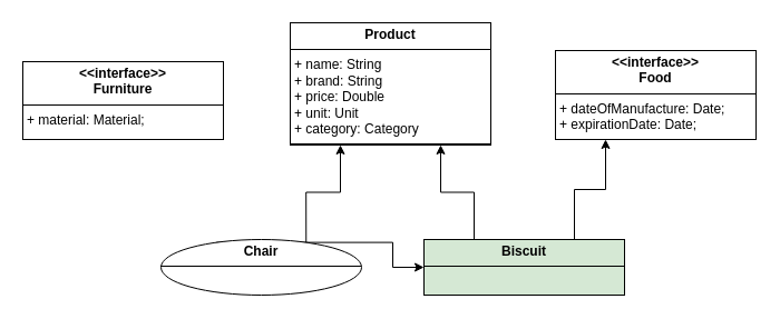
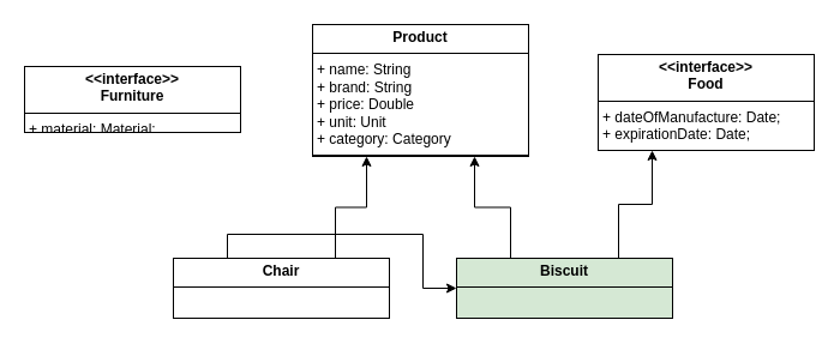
  <mxCell id="0" />
  <mxCell id="1" parent="0" />
  <mxCell id="2" value="&lt;p style=&quot;margin:0px;margin-top:4px;text-align:center;&quot;&gt;&lt;b&gt;Product&lt;/b&gt;&lt;/p&gt;&lt;hr size=&quot;1&quot; style=&quot;border-style:solid;&quot;&gt;&lt;p style=&quot;margin:0px;margin-left:4px;&quot;&gt;+ name: String&lt;/p&gt;&lt;p style=&quot;margin:0px;margin-left:4px;&quot;&gt;+ brand: String&lt;/p&gt;&lt;p style=&quot;margin:0px;margin-left:4px;&quot;&gt;+ price: Double&lt;/p&gt;&lt;p style=&quot;margin:0px;margin-left:4px;&quot;&gt;+ unit: Unit&lt;/p&gt;&lt;p style=&quot;margin:0px;margin-left:4px;&quot;&gt;+ category: Category&lt;/p&gt;&lt;hr size=&quot;1&quot; style=&quot;border-style:solid;&quot;&gt;&lt;p style=&quot;margin:0px;margin-left:4px;&quot;&gt;+ toString(): String&lt;/p&gt;" style="verticalAlign=top;align=left;overflow=fill;html=1;whiteSpace=wrap;" vertex="1" parent="1"><mxGeometry x="260" y="20" width="180" height="110" as="geometry" /></mxCell>
  <mxCell id="3" style="edgeStyle=orthogonalEdgeStyle;rounded=0;orthogonalLoop=1;jettySize=auto;html=1;exitX=0.75;exitY=0;exitDx=0;exitDy=0;entryX=0.25;entryY=1;entryDx=0;entryDy=0;" edge="1" parent="1" source="5" target="2"><mxGeometry relative="1" as="geometry" /></mxCell>
  <mxCell id="4" style="edgeStyle=orthogonalEdgeStyle;rounded=0;orthogonalLoop=1;jettySize=auto;html=1;exitX=0.25;exitY=0;exitDx=0;exitDy=0;" edge="1" parent="1" source="5" target="8"><mxGeometry relative="1" as="geometry" /></mxCell>
- <mxCell id="5" value="&lt;p style=&quot;margin:0px;margin-top:4px;text-align:center;&quot;&gt;&lt;b&gt;Chair&lt;/b&gt;&lt;/p&gt;&lt;hr size=&quot;1&quot; style=&quot;border-style:solid;&quot;&gt;&lt;p style=&quot;margin:0px;margin-left:4px;&quot;&gt;&lt;/p&gt;&lt;p style=&quot;margin:0px;margin-left:4px;&quot;&gt;&lt;br&gt;&lt;/p&gt;" style="ellipse;verticalAlign=top;align=left;overflow=fill;html=1;whiteSpace=wrap;" vertex="1" parent="1"><mxGeometry x="144" y="215" width="180" height="50" as="geometry" /></mxCell>
+ <mxCell id="5" value="&lt;p style=&quot;margin:0px;margin-top:4px;text-align:center;&quot;&gt;&lt;b&gt;Chair&lt;/b&gt;&lt;/p&gt;&lt;hr size=&quot;1&quot; style=&quot;border-style:solid;&quot;&gt;&lt;p style=&quot;margin:0px;margin-left:4px;&quot;&gt;&lt;/p&gt;&lt;p style=&quot;margin:0px;margin-left:4px;&quot;&gt;&lt;br&gt;&lt;/p&gt;" style="verticalAlign=top;align=left;overflow=fill;html=1;whiteSpace=wrap;" vertex="1" parent="1"><mxGeometry x="144" y="215" width="180" height="50" as="geometry" /></mxCell>
  <mxCell id="6" style="edgeStyle=orthogonalEdgeStyle;rounded=0;orthogonalLoop=1;jettySize=auto;html=1;exitX=0.25;exitY=0;exitDx=0;exitDy=0;entryX=0.75;entryY=1;entryDx=0;entryDy=0;" edge="1" parent="1" source="8" target="2"><mxGeometry relative="1" as="geometry" /></mxCell>
  <mxCell id="7" style="edgeStyle=orthogonalEdgeStyle;rounded=0;orthogonalLoop=1;jettySize=auto;html=1;exitX=0.75;exitY=0;exitDx=0;exitDy=0;entryX=0.25;entryY=1;entryDx=0;entryDy=0;" edge="1" parent="1" source="8" target="9"><mxGeometry relative="1" as="geometry" /></mxCell>
  <mxCell id="8" value="&lt;p style=&quot;margin:0px;margin-top:4px;text-align:center;&quot;&gt;&lt;b&gt;Biscuit&lt;/b&gt;&lt;/p&gt;&lt;hr size=&quot;1&quot; style=&quot;border-style:solid;&quot;&gt;&lt;p style=&quot;margin:0px;margin-left:4px;&quot;&gt;&lt;br&gt;&lt;/p&gt;&lt;hr size=&quot;1&quot; style=&quot;border-style:solid;&quot;&gt;&lt;p style=&quot;margin:0px;margin-left:4px;&quot;&gt;&lt;br&gt;&lt;/p&gt;" style="verticalAlign=top;align=left;overflow=fill;html=1;whiteSpace=wrap;fillColor=#d5e8d4;" vertex="1" parent="1"><mxGeometry x="380" y="215" width="180" height="50" as="geometry" /></mxCell>
  <mxCell id="9" value="&lt;p style=&quot;margin:0px;margin-top:4px;text-align:center;&quot;&gt;&lt;b&gt;&amp;lt;&amp;lt;interface&amp;gt;&amp;gt;&lt;br&gt;Food&lt;/b&gt;&lt;/p&gt;&lt;hr size=&quot;1&quot; style=&quot;border-style:solid;&quot;&gt;&lt;p style=&quot;margin:0px;margin-left:4px;&quot;&gt;+ dateOfManufacture: Date;&lt;br&gt;&lt;/p&gt;&lt;p style=&quot;margin:0px;margin-left:4px;&quot;&gt;+ expirationDate: Date;&lt;/p&gt;&lt;hr size=&quot;1&quot; style=&quot;border-style:solid;&quot;&gt;&lt;p style=&quot;margin:0px;margin-left:4px;&quot;&gt;+ toString(): String&lt;/p&gt;" style="verticalAlign=top;align=left;overflow=fill;html=1;whiteSpace=wrap;" vertex="1" parent="1"><mxGeometry x="498" y="45" width="180" height="80" as="geometry" /></mxCell>
- <mxCell id="10" value="&lt;p style=&quot;margin:0px;margin-top:4px;text-align:center;&quot;&gt;&lt;b&gt;&amp;lt;&amp;lt;interface&amp;gt;&amp;gt;&lt;br&gt;Furniture&lt;/b&gt;&lt;/p&gt;&lt;hr size=&quot;1&quot; style=&quot;border-style:solid;&quot;&gt;&lt;p style=&quot;margin:0px;margin-left:4px;&quot;&gt;+ material: Material;&lt;/p&gt;" style="verticalAlign=top;align=left;overflow=fill;html=1;whiteSpace=wrap;" vertex="1" parent="1"><mxGeometry x="20" y="55" width="180" height="70" as="geometry" /></mxCell>
+ <mxCell id="10" value="&lt;p style=&quot;margin:0px;margin-top:4px;text-align:center;&quot;&gt;&lt;b&gt;&amp;lt;&amp;lt;interface&amp;gt;&amp;gt;&lt;br&gt;Furniture&lt;/b&gt;&lt;/p&gt;&lt;hr size=&quot;1&quot; style=&quot;border-style:solid;&quot;&gt;&lt;p style=&quot;margin:0px;margin-left:4px;&quot;&gt;+ material: Material;&lt;/p&gt;" style="verticalAlign=top;align=left;overflow=fill;html=1;whiteSpace=wrap;" vertex="1" parent="1"><mxGeometry x="20" y="55" width="180" height="55" as="geometry" /></mxCell>
